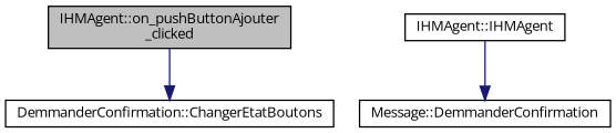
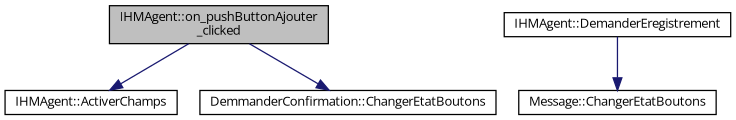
  digraph {
    fontname="Open Sans"
    rankdir=TB
    node [color=black fillcolor=white fontname="Open Sans" fontsize=10 shape=record style=filled]
    edge [color=midnightblue fontname="Open Sans" fontsize=10 labelfontname=Helvetica labelfontsize=10 style=solid]
    n1 [fillcolor=grey75 fontcolor=black height=0.2 label="IHMAgent::on_pushButtonAjouter\l_clicked" width=0.4]
+   n2 [height=0.2 label="IHMAgent::ActiverChamps" width=0.4]
    n3 [height=0.2 label="DemmanderConfirmation::ChangerEtatBoutons" width=0.4]
-   n4 [height=0.2 label="IHMAgent::IHMAgent" width=0.4]
-   n5 [height=0.2 label="Message::DemmanderConfirmation" width=0.4]
+   n4 [height=0.2 label="IHMAgent::DemanderEregistrement" width=0.4]
+   n5 [height=0.2 label="Message::ChangerEtatBoutons" width=0.4]
+   n1 -> n2
    n1 -> n3
    n4 -> n5
  }
